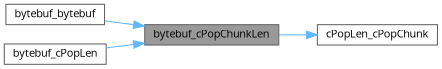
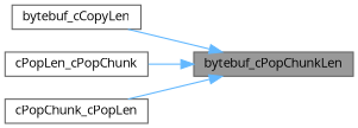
  digraph {
    fontname="Open Sans"
    rankdir=RL
    node [color=grey40 fillcolor=white fontname="Open Sans" fontsize=10 shape=box style=filled]
    edge [color=steelblue1 dir=back fontname="Open Sans" fontsize=10 labelfontname=Helvetica labelfontsize=10 style=solid]
    n1 [color=gray40 fillcolor=grey60 fontcolor=black height=0.2 label=bytebuf_cPopChunkLen width=0.4]
-   n2 [height=0.2 label=bytebuf_bytebuf width=0.4]
+   n2 [height=0.2 label=bytebuf_cCopyLen width=0.4]
    n3 [height=0.2 label=cPopLen_cPopChunk width=0.4]
-   n4 [height=0.2 label=bytebuf_cPopLen width=0.4]
+   n4 [height=0.2 label=cPopChunk_cPopLen width=0.4]
    n1 -> n2
-   n3 -> n1
+   n1 -> n3
    n1 -> n4
  }
